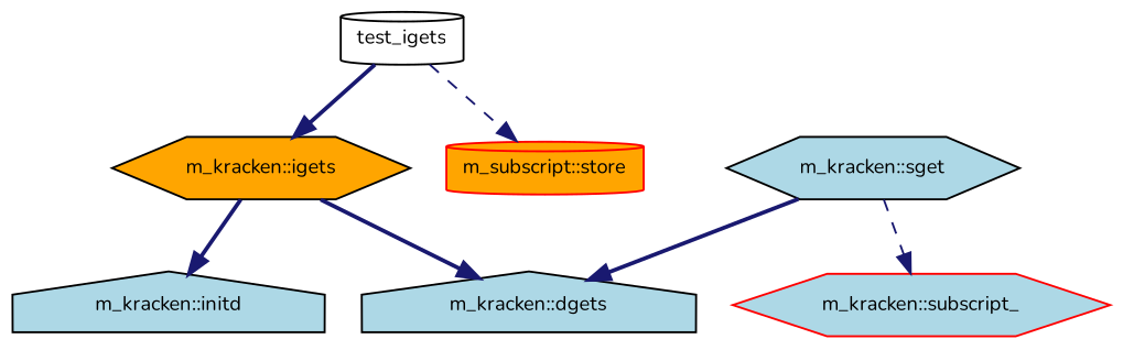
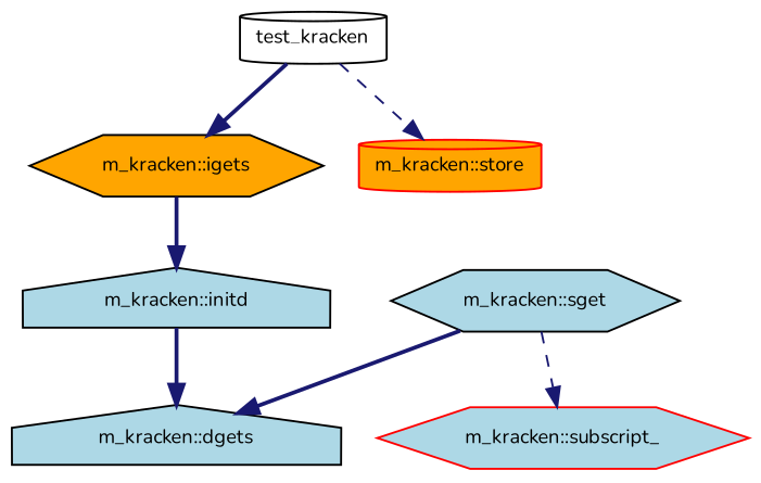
  digraph {
    fontname=Nunito
    rankdir=TB
    node [color=black fillcolor=lightblue fontname=Nunito fontsize=10 shape=hexagon style=filled]
    edge [color=midnightblue fontname=Nunito fontsize=10 labelfontname=Helvetica labelfontsize=10 style=bold]
-   n1 [fillcolor=white fontcolor=black height=0.2 label=test_igets shape=cylinder width=0.4]
+   n1 [fillcolor=white fontcolor=black height=0.2 label=test_kracken shape=cylinder width=0.4]
    n2 [fillcolor=orange height=0.2 label="m_kracken::igets" width=0.4]
-   n3 [color=red fillcolor=orange height=0.2 label="m_subscript::store" shape=cylinder width=0.4]
+   n3 [color=red fillcolor=orange height=0.2 label="m_kracken::store" shape=cylinder width=0.4]
    n4 [height=0.2 label="m_kracken::dgets" shape=house width=0.4]
    n5 [height=0.2 label="m_kracken::initd" shape=house width=0.4]
    n6 [height=0.2 label="m_kracken::sget" width=0.4]
    n7 [color=red height=0.2 label="m_kracken::subscript_" width=0.4]
    n1 -> n2
    n1 -> n3 [style=dashed]
-   n2 -> n4
+   n5 -> n4
    n2 -> n5
    n6 -> n4
    n6 -> n7 [style=dashed]
  }
